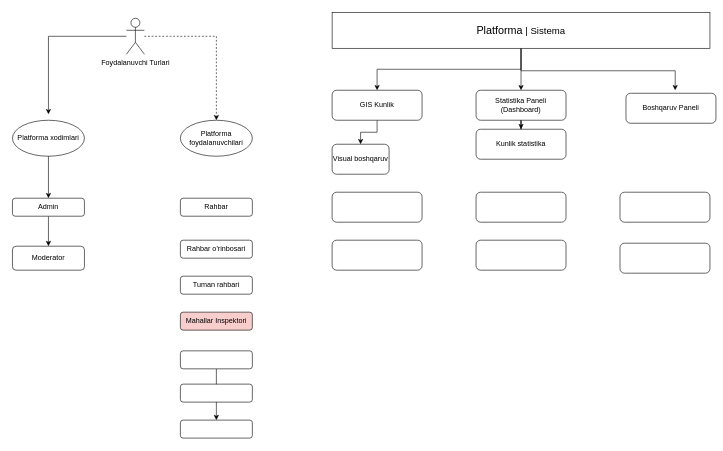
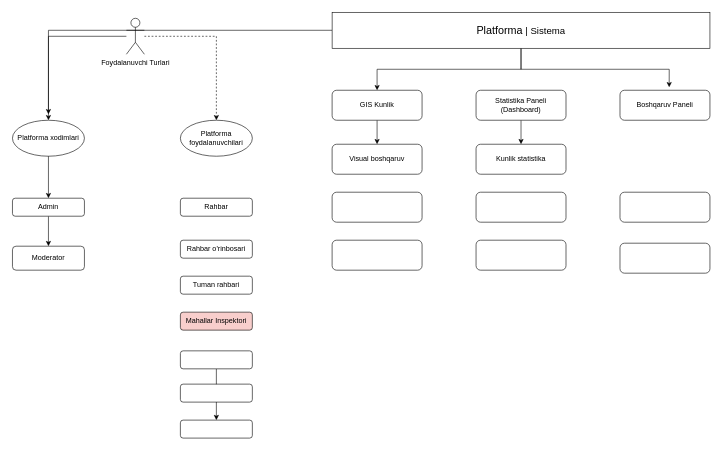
  <mxCell id="0" />
  <mxCell id="1" parent="0" />
- <mxCell id="2" style="edgeStyle=orthogonalEdgeStyle;rounded=0;orthogonalLoop=1;jettySize=auto;html=1;entryX=0.5;entryY=0;entryDx=0;entryDy=0;" edge="1" parent="1" source="5" target="9"><mxGeometry relative="1" as="geometry" /></mxCell>
+ <mxCell id="2" style="edgeStyle=orthogonalEdgeStyle;rounded=0;orthogonalLoop=1;jettySize=auto;html=1;" edge="1" parent="1" source="5" target="14"><mxGeometry relative="1" as="geometry" /></mxCell>
  <mxCell id="3" style="edgeStyle=orthogonalEdgeStyle;rounded=0;orthogonalLoop=1;jettySize=auto;html=1;entryX=0.547;entryY=-0.1;entryDx=0;entryDy=0;entryPerimeter=0;" edge="1" parent="1" source="5" target="10"><mxGeometry relative="1" as="geometry" /></mxCell>
  <mxCell id="4" style="edgeStyle=orthogonalEdgeStyle;rounded=0;orthogonalLoop=1;jettySize=auto;html=1;" edge="1" parent="1" source="5" target="7"><mxGeometry relative="1" as="geometry" /></mxCell>
  <mxCell id="5" value="&lt;span style=&quot;font-size: 18px&quot;&gt;Platforma&lt;/span&gt;&lt;font size=&quot;3&quot;&gt;&amp;nbsp;| Sistema&lt;/font&gt;" style="rounded=0;whiteSpace=wrap;html=1;" vertex="1" parent="1"><mxGeometry x="553" y="20" width="630" height="60" as="geometry" /></mxCell>
  <mxCell id="6" value="" style="edgeStyle=orthogonalEdgeStyle;rounded=0;orthogonalLoop=1;jettySize=auto;html=1;" edge="1" parent="1" source="7" target="30"><mxGeometry relative="1" as="geometry" /></mxCell>
  <mxCell id="7" value="GIS Kunlik" style="rounded=1;whiteSpace=wrap;html=1;" vertex="1" parent="1"><mxGeometry x="553" y="150" width="150" height="50" as="geometry" /></mxCell>
  <mxCell id="8" value="" style="edgeStyle=orthogonalEdgeStyle;rounded=0;orthogonalLoop=1;jettySize=auto;html=1;" edge="1" parent="1" source="9" target="31"><mxGeometry relative="1" as="geometry" /></mxCell>
  <mxCell id="9" value="Statistika Paneli (Dashboard)" style="rounded=1;whiteSpace=wrap;html=1;" vertex="1" parent="1"><mxGeometry x="793" y="150" width="150" height="50" as="geometry" /></mxCell>
- <mxCell id="10" value="Boshqaruv Paneli" style="rounded=1;whiteSpace=wrap;html=1;" vertex="1" parent="1"><mxGeometry x="1043" y="155" width="150" height="50" as="geometry" /></mxCell>
+ <mxCell id="10" value="Boshqaruv Paneli" style="rounded=1;whiteSpace=wrap;html=1;" vertex="1" parent="1"><mxGeometry x="1033" y="150" width="150" height="50" as="geometry" /></mxCell>
  <mxCell id="11" value="" style="group;container=1;" vertex="1" connectable="0" parent="1"><mxGeometry x="20" y="30" width="400" height="230" as="geometry" /></mxCell>
  <mxCell id="12" style="edgeStyle=orthogonalEdgeStyle;rounded=0;orthogonalLoop=1;jettySize=auto;html=1;" edge="1" parent="11" source="13"><mxGeometry relative="1" as="geometry"><mxPoint x="60" y="160" as="targetPoint" /><Array as="points"><mxPoint x="60" y="30" /></Array></mxGeometry></mxCell>
  <mxCell id="13" value="Foydalanuvchi Turlari" style="shape=umlActor;verticalLabelPosition=bottom;verticalAlign=top;html=1;outlineConnect=0;" vertex="1" parent="11"><mxGeometry x="190" width="30" height="60" as="geometry" /></mxCell>
  <mxCell id="14" value="Platforma xodimlari" style="ellipse;whiteSpace=wrap;html=1;" vertex="1" parent="11"><mxGeometry y="170" width="120" height="60" as="geometry" /></mxCell>
  <mxCell id="15" style="edgeStyle=orthogonalEdgeStyle;rounded=0;orthogonalLoop=1;jettySize=auto;html=1;exitX=0.5;exitY=1;exitDx=0;exitDy=0;" edge="1" parent="11" source="14" target="14"><mxGeometry relative="1" as="geometry" /></mxCell>
  <mxCell id="16" value="Platforma foydalanuvchilari" style="ellipse;whiteSpace=wrap;html=1;" vertex="1" parent="11"><mxGeometry x="280" y="170" width="120" height="60" as="geometry" /></mxCell>
  <mxCell id="17" style="edgeStyle=orthogonalEdgeStyle;rounded=0;orthogonalLoop=1;jettySize=auto;html=1;entryX=0.5;entryY=0;entryDx=0;entryDy=0;dashed=1;" edge="1" parent="11" source="13" target="16"><mxGeometry relative="1" as="geometry" /></mxCell>
  <mxCell id="18" style="edgeStyle=orthogonalEdgeStyle;rounded=0;orthogonalLoop=1;jettySize=auto;html=1;entryX=0.5;entryY=0;entryDx=0;entryDy=0;" edge="1" parent="1" source="19" target="21"><mxGeometry relative="1" as="geometry" /></mxCell>
  <mxCell id="19" value="Admin" style="rounded=1;whiteSpace=wrap;html=1;" vertex="1" parent="1"><mxGeometry x="20" y="330" width="120" height="30" as="geometry" /></mxCell>
  <mxCell id="20" style="edgeStyle=orthogonalEdgeStyle;rounded=0;orthogonalLoop=1;jettySize=auto;html=1;entryX=0.5;entryY=0;entryDx=0;entryDy=0;" edge="1" parent="1" source="14" target="19"><mxGeometry relative="1" as="geometry" /></mxCell>
  <mxCell id="21" value="Moderator" style="rounded=1;whiteSpace=wrap;html=1;" vertex="1" parent="1"><mxGeometry x="20" y="410" width="120" height="40" as="geometry" /></mxCell>
  <mxCell id="22" value="Rahbar" style="rounded=1;whiteSpace=wrap;html=1;" vertex="1" parent="1"><mxGeometry x="300" y="330" width="120" height="30" as="geometry" /></mxCell>
  <mxCell id="23" value="Rahbar o'rinbosari" style="rounded=1;whiteSpace=wrap;html=1;" vertex="1" parent="1"><mxGeometry x="300" y="400" width="120" height="30" as="geometry" /></mxCell>
  <mxCell id="24" value="Tuman rahbari" style="rounded=1;whiteSpace=wrap;html=1;" vertex="1" parent="1"><mxGeometry x="300" y="460" width="120" height="30" as="geometry" /></mxCell>
  <mxCell id="25" value="Mahallar Inspektori" style="rounded=1;whiteSpace=wrap;html=1;fillColor=#f8cecc;" vertex="1" parent="1"><mxGeometry x="300" y="520" width="120" height="30" as="geometry" /></mxCell>
  <mxCell id="26" value="" style="edgeStyle=orthogonalEdgeStyle;rounded=0;orthogonalLoop=1;jettySize=auto;html=1;" edge="1" parent="1" source="27" target="29"><mxGeometry relative="1" as="geometry" /></mxCell>
  <mxCell id="27" value="" style="rounded=1;whiteSpace=wrap;html=1;" vertex="1" parent="1"><mxGeometry x="300" y="584.5" width="120" height="30" as="geometry" /></mxCell>
  <mxCell id="28" value="" style="rounded=1;whiteSpace=wrap;html=1;" vertex="1" parent="1"><mxGeometry x="300" y="640" width="120" height="30" as="geometry" /></mxCell>
  <mxCell id="29" value="" style="rounded=1;whiteSpace=wrap;html=1;" vertex="1" parent="1"><mxGeometry x="300" y="700" width="120" height="30" as="geometry" /></mxCell>
- <mxCell id="30" value="Visual boshqaruv" style="rounded=1;whiteSpace=wrap;html=1;" vertex="1" parent="1"><mxGeometry x="553" y="240" width="95" height="50" as="geometry" /></mxCell>
- <mxCell id="31" value="Kunlik statistika" style="rounded=1;whiteSpace=wrap;html=1;" vertex="1" parent="1"><mxGeometry x="793" y="215" width="150" height="50" as="geometry" /></mxCell>
+ <mxCell id="30" value="Visual boshqaruv" style="rounded=1;whiteSpace=wrap;html=1;" vertex="1" parent="1"><mxGeometry x="553" y="240" width="150" height="50" as="geometry" /></mxCell>
+ <mxCell id="31" value="Kunlik statistika" style="rounded=1;whiteSpace=wrap;html=1;" vertex="1" parent="1"><mxGeometry x="793" y="240" width="150" height="50" as="geometry" /></mxCell>
  <mxCell id="32" value="" style="rounded=1;whiteSpace=wrap;html=1;" vertex="1" parent="1"><mxGeometry x="553" y="320" width="150" height="50" as="geometry" /></mxCell>
  <mxCell id="33" value="" style="rounded=1;whiteSpace=wrap;html=1;" vertex="1" parent="1"><mxGeometry x="1033" y="320" width="150" height="50" as="geometry" /></mxCell>
  <mxCell id="34" value="" style="rounded=1;whiteSpace=wrap;html=1;" vertex="1" parent="1"><mxGeometry x="793" y="320" width="150" height="50" as="geometry" /></mxCell>
  <mxCell id="35" value="" style="rounded=1;whiteSpace=wrap;html=1;" vertex="1" parent="1"><mxGeometry x="553" y="400" width="150" height="50" as="geometry" /></mxCell>
  <mxCell id="36" value="" style="rounded=1;whiteSpace=wrap;html=1;" vertex="1" parent="1"><mxGeometry x="793" y="400" width="150" height="50" as="geometry" /></mxCell>
  <mxCell id="37" value="" style="rounded=1;whiteSpace=wrap;html=1;" vertex="1" parent="1"><mxGeometry x="1033" y="405" width="150" height="50" as="geometry" /></mxCell>
